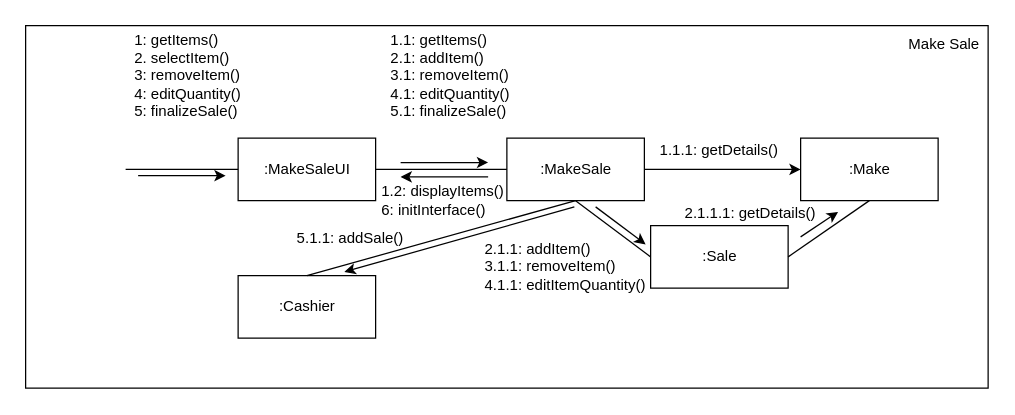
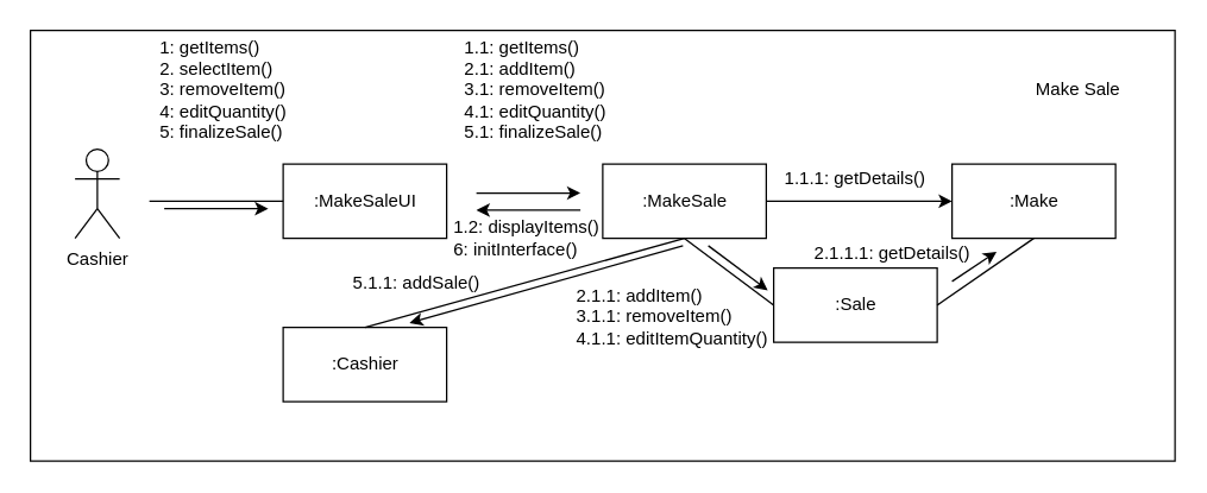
  <mxCell id="0" />
  <mxCell id="1" parent="0" />
  <mxCell id="2" value="" style="rounded=0;whiteSpace=wrap;html=1;align=left;fillColor=none;" vertex="1" parent="1"><mxGeometry x="20" y="20" width="770" height="290" as="geometry" /></mxCell>
+ <mxCell id="3" value="Cashier" style="shape=umlActor;verticalLabelPosition=bottom;verticalAlign=top;html=1;" parent="1" vertex="1"><mxGeometry x="50" y="100" width="30" height="60" as="geometry" /></mxCell>
  <mxCell id="4" value=":MakeSaleUI" style="html=1;" parent="1" vertex="1"><mxGeometry x="190" y="110" width="110" height="50" as="geometry" /></mxCell>
  <mxCell id="5" value=":MakeSale" style="html=1;" parent="1" vertex="1"><mxGeometry x="405" y="110" width="110" height="50" as="geometry" /></mxCell>
  <mxCell id="6" value=":Cashier" style="html=1;" parent="1" vertex="1"><mxGeometry x="190" y="220" width="110" height="50" as="geometry" /></mxCell>
  <mxCell id="7" value=":Sale" style="html=1;" parent="1" vertex="1"><mxGeometry x="520" y="180" width="110" height="50" as="geometry" /></mxCell>
  <mxCell id="8" value=":Make" style="html=1;" parent="1" vertex="1"><mxGeometry x="640" y="110" width="110" height="50" as="geometry" /></mxCell>
  <mxCell id="9" value="" style="endArrow=none;html=1;rounded=0;entryX=0;entryY=0.5;entryDx=0;entryDy=0;" parent="1" target="4" edge="1"><mxGeometry width="50" height="50" relative="1" as="geometry"><mxPoint x="100" y="135" as="sourcePoint" /><mxPoint x="390" y="270" as="targetPoint" /></mxGeometry></mxCell>
- <mxCell id="10" value="" style="endArrow=none;html=1;rounded=0;exitX=0;exitY=0.5;exitDx=0;exitDy=0;entryX=1;entryY=0.5;entryDx=0;entryDy=0;" parent="1" source="5" target="4" edge="1"><mxGeometry width="50" height="50" relative="1" as="geometry"><mxPoint x="100" y="140" as="sourcePoint" /><mxPoint x="330" y="160" as="targetPoint" /></mxGeometry></mxCell>
  <mxCell id="11" value="" style="endArrow=none;html=1;rounded=0;exitX=0.5;exitY=1;exitDx=0;exitDy=0;entryX=0.5;entryY=0;entryDx=0;entryDy=0;" parent="1" source="5" target="6" edge="1"><mxGeometry width="50" height="50" relative="1" as="geometry"><mxPoint x="415" y="145" as="sourcePoint" /><mxPoint x="310" y="145" as="targetPoint" /></mxGeometry></mxCell>
  <mxCell id="12" value="" style="endArrow=classic;html=1;rounded=0;" parent="1" edge="1"><mxGeometry width="50" height="50" relative="1" as="geometry"><mxPoint x="110" y="140" as="sourcePoint" /><mxPoint x="180" y="140" as="targetPoint" /></mxGeometry></mxCell>
  <mxCell id="13" value="" style="endArrow=classic;html=1;rounded=0;" parent="1" edge="1"><mxGeometry width="50" height="50" relative="1" as="geometry"><mxPoint x="320" y="129.5" as="sourcePoint" /><mxPoint x="390" y="129.5" as="targetPoint" /></mxGeometry></mxCell>
  <mxCell id="14" value="" style="endArrow=classic;html=1;rounded=0;" parent="1" edge="1"><mxGeometry width="50" height="50" relative="1" as="geometry"><mxPoint x="390" y="141" as="sourcePoint" /><mxPoint x="320" y="141" as="targetPoint" /></mxGeometry></mxCell>
  <mxCell id="15" value="" style="endArrow=none;html=1;rounded=0;entryX=0;entryY=0.5;entryDx=0;entryDy=0;" edge="1" parent="1" target="7"><mxGeometry width="50" height="50" relative="1" as="geometry"><mxPoint x="460" y="160" as="sourcePoint" /><mxPoint x="470" y="270" as="targetPoint" /></mxGeometry></mxCell>
  <mxCell id="16" value="" style="endArrow=none;html=1;rounded=0;exitX=1;exitY=0.5;exitDx=0;exitDy=0;entryX=0.5;entryY=1;entryDx=0;entryDy=0;" edge="1" parent="1" source="7" target="8"><mxGeometry width="50" height="50" relative="1" as="geometry"><mxPoint x="470" y="170" as="sourcePoint" /><mxPoint x="670" y="170" as="targetPoint" /></mxGeometry></mxCell>
  <mxCell id="17" value="&lt;div style=&quot;text-align: left&quot;&gt;&lt;span&gt;1: getItems()&lt;/span&gt;&lt;br&gt;&lt;/div&gt;&lt;div style=&quot;text-align: left&quot;&gt;&lt;span&gt;2. selectItem()&lt;/span&gt;&lt;/div&gt;&lt;div style=&quot;text-align: left&quot;&gt;&lt;span&gt;3: removeItem()&lt;/span&gt;&lt;/div&gt;&lt;div style=&quot;text-align: left&quot;&gt;&lt;span&gt;4: editQuantity()&lt;/span&gt;&lt;/div&gt;&lt;div style=&quot;text-align: left&quot;&gt;&lt;span&gt;5: finalizeSale()&lt;/span&gt;&lt;/div&gt;" style="text;html=1;strokeColor=none;fillColor=none;align=center;verticalAlign=middle;whiteSpace=wrap;rounded=0;" vertex="1" parent="1"><mxGeometry x="60" y="30" width="180" height="60" as="geometry" /></mxCell>
  <mxCell id="18" value="&lt;div style=&quot;text-align: left&quot;&gt;&lt;span&gt;1.1: getItems()&lt;/span&gt;&lt;br&gt;&lt;/div&gt;&lt;div style=&quot;text-align: left&quot;&gt;&lt;span&gt;2.1: addItem()&lt;/span&gt;&lt;/div&gt;&lt;div style=&quot;text-align: left&quot;&gt;3.1: removeItem()&lt;/div&gt;&lt;div style=&quot;text-align: left&quot;&gt;4.1: editQuantity()&lt;/div&gt;&lt;div style=&quot;text-align: left&quot;&gt;5.1: finalizeSale()&lt;/div&gt;" style="text;html=1;strokeColor=none;fillColor=none;align=center;verticalAlign=middle;whiteSpace=wrap;rounded=0;" vertex="1" parent="1"><mxGeometry x="270" y="30" width="180" height="60" as="geometry" /></mxCell>
  <mxCell id="19" value="" style="endArrow=classic;html=1;rounded=0;" edge="1" parent="1"><mxGeometry width="50" height="50" relative="1" as="geometry"><mxPoint x="476" y="165" as="sourcePoint" /><mxPoint x="516" y="195" as="targetPoint" /></mxGeometry></mxCell>
  <mxCell id="20" value="&lt;div style=&quot;text-align: left&quot;&gt;2.1.1: addItem()&lt;/div&gt;&lt;div style=&quot;text-align: left&quot;&gt;3.1.1: removeItem()&lt;/div&gt;&lt;div style=&quot;text-align: left&quot;&gt;4.1.1: editItemQuantity()&lt;/div&gt;" style="text;html=1;strokeColor=none;fillColor=none;align=center;verticalAlign=middle;whiteSpace=wrap;rounded=0;" vertex="1" parent="1"><mxGeometry x="362" y="183" width="180" height="60" as="geometry" /></mxCell>
  <mxCell id="21" value="" style="endArrow=classic;html=1;rounded=0;" edge="1" parent="1"><mxGeometry width="50" height="50" relative="1" as="geometry"><mxPoint x="640" y="189" as="sourcePoint" /><mxPoint x="670" y="169" as="targetPoint" /></mxGeometry></mxCell>
  <mxCell id="22" value="&lt;div style=&quot;text-align: left&quot;&gt;2.1.1.1: getDetails()&lt;/div&gt;" style="text;html=1;strokeColor=none;fillColor=none;align=center;verticalAlign=middle;whiteSpace=wrap;rounded=0;" vertex="1" parent="1"><mxGeometry x="510" y="140" width="180" height="60" as="geometry" /></mxCell>
  <mxCell id="23" value="&lt;div style=&quot;text-align: left&quot;&gt;&lt;br&gt;&lt;/div&gt;&lt;div style=&quot;text-align: left&quot;&gt;1.2: displayItems()&lt;/div&gt;&lt;div style=&quot;text-align: left&quot;&gt;6: initInterface()&lt;/div&gt;" style="text;html=1;strokeColor=none;fillColor=none;align=center;verticalAlign=middle;whiteSpace=wrap;rounded=0;" vertex="1" parent="1"><mxGeometry x="264" y="123" width="180" height="60" as="geometry" /></mxCell>
  <mxCell id="24" value="" style="endArrow=classic;html=1;rounded=0;exitX=1;exitY=0.5;exitDx=0;exitDy=0;entryX=0;entryY=0.5;entryDx=0;entryDy=0;" edge="1" parent="1" source="5" target="8"><mxGeometry width="50" height="50" relative="1" as="geometry"><mxPoint x="588" y="306" as="sourcePoint" /><mxPoint x="696" y="166" as="targetPoint" /></mxGeometry></mxCell>
  <mxCell id="25" value="&lt;div style=&quot;text-align: left&quot;&gt;1.1.1: getDetails()&lt;/div&gt;" style="text;html=1;strokeColor=none;fillColor=none;align=center;verticalAlign=middle;whiteSpace=wrap;rounded=0;" vertex="1" parent="1"><mxGeometry x="485" y="90" width="180" height="60" as="geometry" /></mxCell>
  <mxCell id="26" value="&lt;div style=&quot;text-align: left&quot;&gt;5.1.1: addSale()&lt;/div&gt;" style="text;html=1;strokeColor=none;fillColor=none;align=center;verticalAlign=middle;whiteSpace=wrap;rounded=0;" vertex="1" parent="1"><mxGeometry x="190" y="160" width="180" height="60" as="geometry" /></mxCell>
- <mxCell id="27" value="Make Sale" style="text;html=1;strokeColor=none;fillColor=none;align=center;verticalAlign=middle;whiteSpace=wrap;rounded=0;" vertex="1" parent="1"><mxGeometry x="720" y="20" width="70" height="30" as="geometry" /></mxCell>
+ <mxCell id="27" value="Make Sale" style="text;html=1;strokeColor=none;fillColor=none;align=center;verticalAlign=middle;whiteSpace=wrap;rounded=0;" vertex="1" parent="1"><mxGeometry x="690" y="45" width="70" height="30" as="geometry" /></mxCell>
  <mxCell id="28" value="" style="endArrow=classic;html=1;rounded=0;exitX=1;exitY=0.75;exitDx=0;exitDy=0;entryX=0.389;entryY=1;entryDx=0;entryDy=0;entryPerimeter=0;" edge="1" parent="1"><mxGeometry width="50" height="50" relative="1" as="geometry"><mxPoint x="459" y="165" as="sourcePoint" /><mxPoint x="275.02" y="217" as="targetPoint" /></mxGeometry></mxCell>
